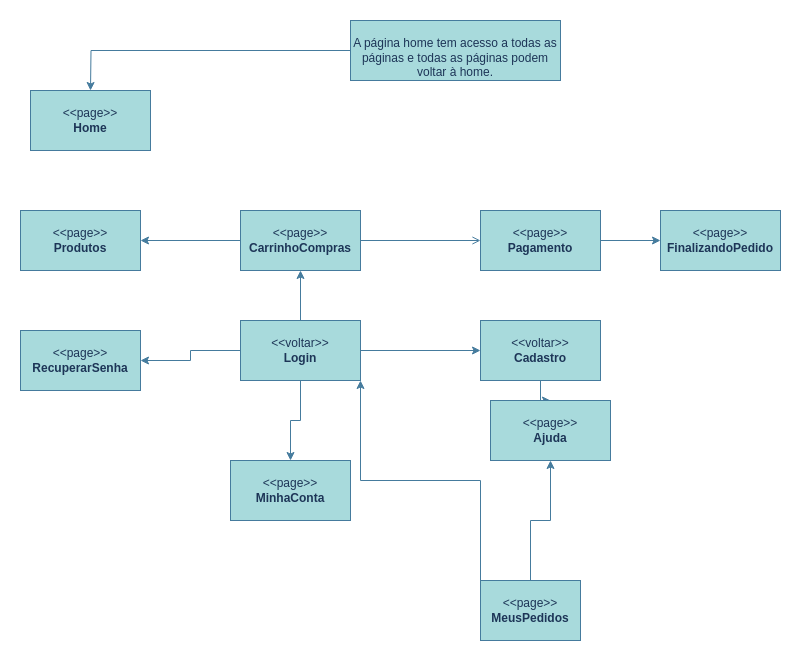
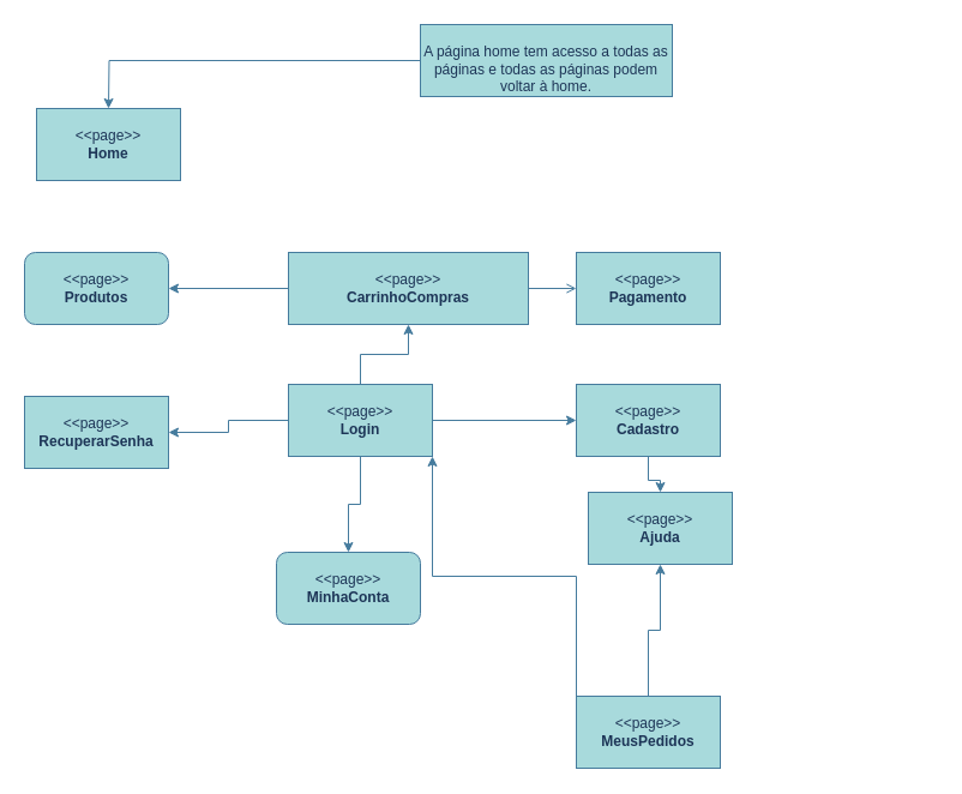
  <mxCell id="0" />
  <mxCell id="1" parent="0" />
  <mxCell id="2" style="edgeStyle=orthogonalEdgeStyle;rounded=0;orthogonalLoop=1;jettySize=auto;html=1;strokeColor=#457B9D;fontColor=#1D3557;fillColor=#A8DADC;" edge="1" parent="1" source="3"><mxGeometry relative="1" as="geometry"><mxPoint x="90" y="90" as="targetPoint" /></mxGeometry></mxCell>
  <mxCell id="3" value="&lt;br/&gt;A página home tem acesso a todas as páginas e todas as páginas podem voltar à home." style="rounded=0;whiteSpace=wrap;html=1;strokeColor=#457B9D;fontColor=#1D3557;fillColor=#A8DADC;" vertex="1" parent="1"><mxGeometry x="350" y="20" width="210" height="60" as="geometry" /></mxCell>
  <mxCell id="4" value="&lt;div&gt;&amp;lt;&amp;lt;page&amp;gt;&amp;gt;&lt;/div&gt;&lt;div&gt;&lt;b&gt;Home&lt;/b&gt;&lt;br&gt;&lt;/div&gt;" style="rounded=0;whiteSpace=wrap;html=1;strokeColor=#457B9D;fontColor=#1D3557;fillColor=#A8DADC;" vertex="1" parent="1"><mxGeometry x="30" y="90" width="120" height="60" as="geometry" /></mxCell>
  <mxCell id="5" style="edgeStyle=orthogonalEdgeStyle;rounded=0;orthogonalLoop=1;jettySize=auto;html=1;exitX=1;exitY=0.5;exitDx=0;exitDy=0;strokeColor=#457B9D;fontColor=#1D3557;fillColor=#A8DADC;endArrow=open;" edge="1" parent="1" source="7" target="22"><mxGeometry relative="1" as="geometry" /></mxCell>
  <mxCell id="6" style="edgeStyle=orthogonalEdgeStyle;rounded=0;orthogonalLoop=1;jettySize=auto;html=1;exitX=0;exitY=0.5;exitDx=0;exitDy=0;entryX=1;entryY=0.5;entryDx=0;entryDy=0;strokeColor=#457B9D;fontColor=#1D3557;fillColor=#A8DADC;" edge="1" parent="1" source="7" target="8"><mxGeometry relative="1" as="geometry" /></mxCell>
- <mxCell id="7" value="&lt;div&gt;&amp;lt;&amp;lt;page&amp;gt;&amp;gt;&lt;/div&gt;&lt;div&gt;&lt;b&gt;CarrinhoCompras&lt;/b&gt;&lt;br&gt;&lt;/div&gt;" style="rounded=0;whiteSpace=wrap;html=1;strokeColor=#457B9D;fontColor=#1D3557;fillColor=#A8DADC;" vertex="1" parent="1"><mxGeometry x="240" y="210" width="120" height="60" as="geometry" /></mxCell>
- <mxCell id="8" value="&lt;div&gt;&amp;lt;&amp;lt;page&amp;gt;&amp;gt;&lt;/div&gt;&lt;div&gt;&lt;b&gt;Produtos&lt;/b&gt;&lt;br&gt;&lt;/div&gt;" style="rounded=0;whiteSpace=wrap;html=1;strokeColor=#457B9D;fontColor=#1D3557;fillColor=#A8DADC;" vertex="1" parent="1"><mxGeometry x="20" y="210" width="120" height="60" as="geometry" /></mxCell>
+ <mxCell id="7" value="&lt;div&gt;&amp;lt;&amp;lt;page&amp;gt;&amp;gt;&lt;/div&gt;&lt;div&gt;&lt;b&gt;CarrinhoCompras&lt;/b&gt;&lt;br&gt;&lt;/div&gt;" style="rounded=0;whiteSpace=wrap;html=1;strokeColor=#457B9D;fontColor=#1D3557;fillColor=#A8DADC;" vertex="1" parent="1"><mxGeometry x="240" y="210" width="200" height="60" as="geometry" /></mxCell>
+ <mxCell id="8" value="&lt;div&gt;&amp;lt;&amp;lt;page&amp;gt;&amp;gt;&lt;/div&gt;&lt;div&gt;&lt;b&gt;Produtos&lt;/b&gt;&lt;br&gt;&lt;/div&gt;" style="whiteSpace=wrap;html=1;strokeColor=#457B9D;fontColor=#1D3557;fillColor=#A8DADC;rounded=1;" vertex="1" parent="1"><mxGeometry x="20" y="210" width="120" height="60" as="geometry" /></mxCell>
  <mxCell id="9" value="" style="edgeStyle=orthogonalEdgeStyle;rounded=0;orthogonalLoop=1;jettySize=auto;html=1;strokeColor=#457B9D;fontColor=#1D3557;fillColor=#A8DADC;" edge="1" parent="1" source="13" target="7"><mxGeometry relative="1" as="geometry" /></mxCell>
  <mxCell id="10" style="edgeStyle=orthogonalEdgeStyle;rounded=0;orthogonalLoop=1;jettySize=auto;html=1;exitX=1;exitY=0.5;exitDx=0;exitDy=0;entryX=0;entryY=0.5;entryDx=0;entryDy=0;strokeColor=#457B9D;fontColor=#1D3557;fillColor=#A8DADC;" edge="1" parent="1" source="13" target="15"><mxGeometry relative="1" as="geometry" /></mxCell>
  <mxCell id="11" style="edgeStyle=orthogonalEdgeStyle;rounded=0;orthogonalLoop=1;jettySize=auto;html=1;exitX=0.5;exitY=1;exitDx=0;exitDy=0;strokeColor=#457B9D;fontColor=#1D3557;fillColor=#A8DADC;" edge="1" parent="1" source="13" target="16"><mxGeometry relative="1" as="geometry" /></mxCell>
  <mxCell id="12" value="" style="edgeStyle=orthogonalEdgeStyle;rounded=0;orthogonalLoop=1;jettySize=auto;html=1;strokeColor=#457B9D;fontColor=#1D3557;fillColor=#A8DADC;" edge="1" parent="1" source="13" target="24"><mxGeometry relative="1" as="geometry" /></mxCell>
- <mxCell id="13" value="&lt;div&gt;&amp;lt;&amp;lt;voltar&amp;gt;&amp;gt;&lt;/div&gt;&lt;div&gt;&lt;b&gt;Login&lt;/b&gt;&lt;br&gt;&lt;/div&gt;" style="rounded=0;whiteSpace=wrap;html=1;strokeColor=#457B9D;fontColor=#1D3557;fillColor=#A8DADC;" vertex="1" parent="1"><mxGeometry x="240" y="320" width="120" height="60" as="geometry" /></mxCell>
+ <mxCell id="13" value="&lt;div&gt;&amp;lt;&amp;lt;page&amp;gt;&amp;gt;&lt;/div&gt;&lt;div&gt;&lt;b&gt;Login&lt;/b&gt;&lt;br&gt;&lt;/div&gt;" style="rounded=0;whiteSpace=wrap;html=1;strokeColor=#457B9D;fontColor=#1D3557;fillColor=#A8DADC;" vertex="1" parent="1"><mxGeometry x="240" y="320" width="120" height="60" as="geometry" /></mxCell>
  <mxCell id="14" style="edgeStyle=orthogonalEdgeStyle;rounded=0;orthogonalLoop=1;jettySize=auto;html=1;exitX=0.5;exitY=1;exitDx=0;exitDy=0;strokeColor=#457B9D;fontColor=#1D3557;fillColor=#A8DADC;" edge="1" parent="1" source="15" target="17"><mxGeometry relative="1" as="geometry" /></mxCell>
- <mxCell id="15" value="&lt;div&gt;&amp;lt;&amp;lt;voltar&amp;gt;&amp;gt;&lt;/div&gt;&lt;div&gt;&lt;b&gt;Cadastro&lt;/b&gt;&lt;br&gt;&lt;/div&gt;" style="rounded=0;whiteSpace=wrap;html=1;strokeColor=#457B9D;fontColor=#1D3557;fillColor=#A8DADC;" vertex="1" parent="1"><mxGeometry x="480" y="320" width="120" height="60" as="geometry" /></mxCell>
- <mxCell id="16" value="&lt;div&gt;&amp;lt;&amp;lt;page&amp;gt;&amp;gt;&lt;/div&gt;&lt;div&gt;&lt;b&gt;MinhaConta&lt;/b&gt;&lt;br&gt;&lt;/div&gt;" style="rounded=0;whiteSpace=wrap;html=1;strokeColor=#457B9D;fontColor=#1D3557;fillColor=#A8DADC;" vertex="1" parent="1"><mxGeometry x="230" y="460" width="120" height="60" as="geometry" /></mxCell>
- <mxCell id="17" value="&lt;div&gt;&amp;lt;&amp;lt;page&amp;gt;&amp;gt;&lt;/div&gt;&lt;div&gt;&lt;b&gt;Ajuda&lt;/b&gt;&lt;br&gt;&lt;/div&gt;" style="rounded=0;whiteSpace=wrap;html=1;strokeColor=#457B9D;fontColor=#1D3557;fillColor=#A8DADC;" vertex="1" parent="1"><mxGeometry x="490" y="400" width="120" height="60" as="geometry" /></mxCell>
+ <mxCell id="15" value="&lt;div&gt;&amp;lt;&amp;lt;page&amp;gt;&amp;gt;&lt;/div&gt;&lt;div&gt;&lt;b&gt;Cadastro&lt;/b&gt;&lt;br&gt;&lt;/div&gt;" style="rounded=0;whiteSpace=wrap;html=1;strokeColor=#457B9D;fontColor=#1D3557;fillColor=#A8DADC;" vertex="1" parent="1"><mxGeometry x="480" y="320" width="120" height="60" as="geometry" /></mxCell>
+ <mxCell id="16" value="&lt;div&gt;&amp;lt;&amp;lt;page&amp;gt;&amp;gt;&lt;/div&gt;&lt;div&gt;&lt;b&gt;MinhaConta&lt;/b&gt;&lt;br&gt;&lt;/div&gt;" style="whiteSpace=wrap;html=1;strokeColor=#457B9D;fontColor=#1D3557;fillColor=#A8DADC;rounded=1;" vertex="1" parent="1"><mxGeometry x="230" y="460" width="120" height="60" as="geometry" /></mxCell>
+ <mxCell id="17" value="&lt;div&gt;&amp;lt;&amp;lt;page&amp;gt;&amp;gt;&lt;/div&gt;&lt;div&gt;&lt;b&gt;Ajuda&lt;/b&gt;&lt;br&gt;&lt;/div&gt;" style="rounded=0;whiteSpace=wrap;html=1;strokeColor=#457B9D;fontColor=#1D3557;fillColor=#A8DADC;" vertex="1" parent="1"><mxGeometry x="490" y="410" width="120" height="60" as="geometry" /></mxCell>
  <mxCell id="18" style="edgeStyle=orthogonalEdgeStyle;rounded=0;orthogonalLoop=1;jettySize=auto;html=1;exitX=0;exitY=0;exitDx=0;exitDy=0;entryX=1;entryY=1;entryDx=0;entryDy=0;strokeColor=#457B9D;fontColor=#1D3557;fillColor=#A8DADC;" edge="1" parent="1" source="20" target="13"><mxGeometry relative="1" as="geometry" /></mxCell>
  <mxCell id="19" style="edgeStyle=orthogonalEdgeStyle;rounded=0;orthogonalLoop=1;jettySize=auto;html=1;exitX=0.5;exitY=0;exitDx=0;exitDy=0;strokeColor=#457B9D;fontColor=#1D3557;fillColor=#A8DADC;" edge="1" parent="1" source="20" target="17"><mxGeometry relative="1" as="geometry" /></mxCell>
- <mxCell id="20" value="&lt;div&gt;&amp;lt;&amp;lt;page&amp;gt;&amp;gt;&lt;/div&gt;&lt;div&gt;&lt;b&gt;MeusPedidos&lt;/b&gt;&lt;br&gt;&lt;/div&gt;" style="rounded=0;whiteSpace=wrap;html=1;strokeColor=#457B9D;fontColor=#1D3557;fillColor=#A8DADC;" vertex="1" parent="1"><mxGeometry x="480" y="580" width="100" height="60" as="geometry" /></mxCell>
- <mxCell id="21" style="edgeStyle=orthogonalEdgeStyle;rounded=0;orthogonalLoop=1;jettySize=auto;html=1;exitX=1;exitY=0.5;exitDx=0;exitDy=0;strokeColor=#457B9D;fontColor=#1D3557;fillColor=#A8DADC;" edge="1" parent="1" source="22" target="23"><mxGeometry relative="1" as="geometry" /></mxCell>
+ <mxCell id="20" value="&lt;div&gt;&amp;lt;&amp;lt;page&amp;gt;&amp;gt;&lt;/div&gt;&lt;div&gt;&lt;b&gt;MeusPedidos&lt;/b&gt;&lt;br&gt;&lt;/div&gt;" style="rounded=0;whiteSpace=wrap;html=1;strokeColor=#457B9D;fontColor=#1D3557;fillColor=#A8DADC;" vertex="1" parent="1"><mxGeometry x="480" y="580" width="120" height="60" as="geometry" /></mxCell>
  <mxCell id="22" value="&lt;div&gt;&amp;lt;&amp;lt;page&amp;gt;&amp;gt;&lt;/div&gt;&lt;div&gt;&lt;b&gt;Pagamento&lt;/b&gt;&lt;br&gt;&lt;/div&gt;" style="rounded=0;whiteSpace=wrap;html=1;strokeColor=#457B9D;fontColor=#1D3557;fillColor=#A8DADC;" vertex="1" parent="1"><mxGeometry x="480" y="210" width="120" height="60" as="geometry" /></mxCell>
- <mxCell id="23" value="&lt;div&gt;&amp;lt;&amp;lt;page&amp;gt;&amp;gt;&lt;/div&gt;&lt;div&gt;&lt;b&gt;FinalizandoPedido&lt;/b&gt;&lt;br&gt;&lt;/div&gt;" style="rounded=0;whiteSpace=wrap;html=1;strokeColor=#457B9D;fontColor=#1D3557;fillColor=#A8DADC;" vertex="1" parent="1"><mxGeometry x="660" y="210" width="120" height="60" as="geometry" /></mxCell>
  <mxCell id="24" value="&lt;div&gt;&amp;lt;&amp;lt;page&amp;gt;&amp;gt;&lt;/div&gt;&lt;div&gt;&lt;b&gt;RecuperarSenha&lt;/b&gt;&lt;br&gt;&lt;/div&gt;" style="rounded=0;whiteSpace=wrap;html=1;strokeColor=#457B9D;fontColor=#1D3557;fillColor=#A8DADC;" vertex="1" parent="1"><mxGeometry x="20" y="330" width="120" height="60" as="geometry" /></mxCell>
